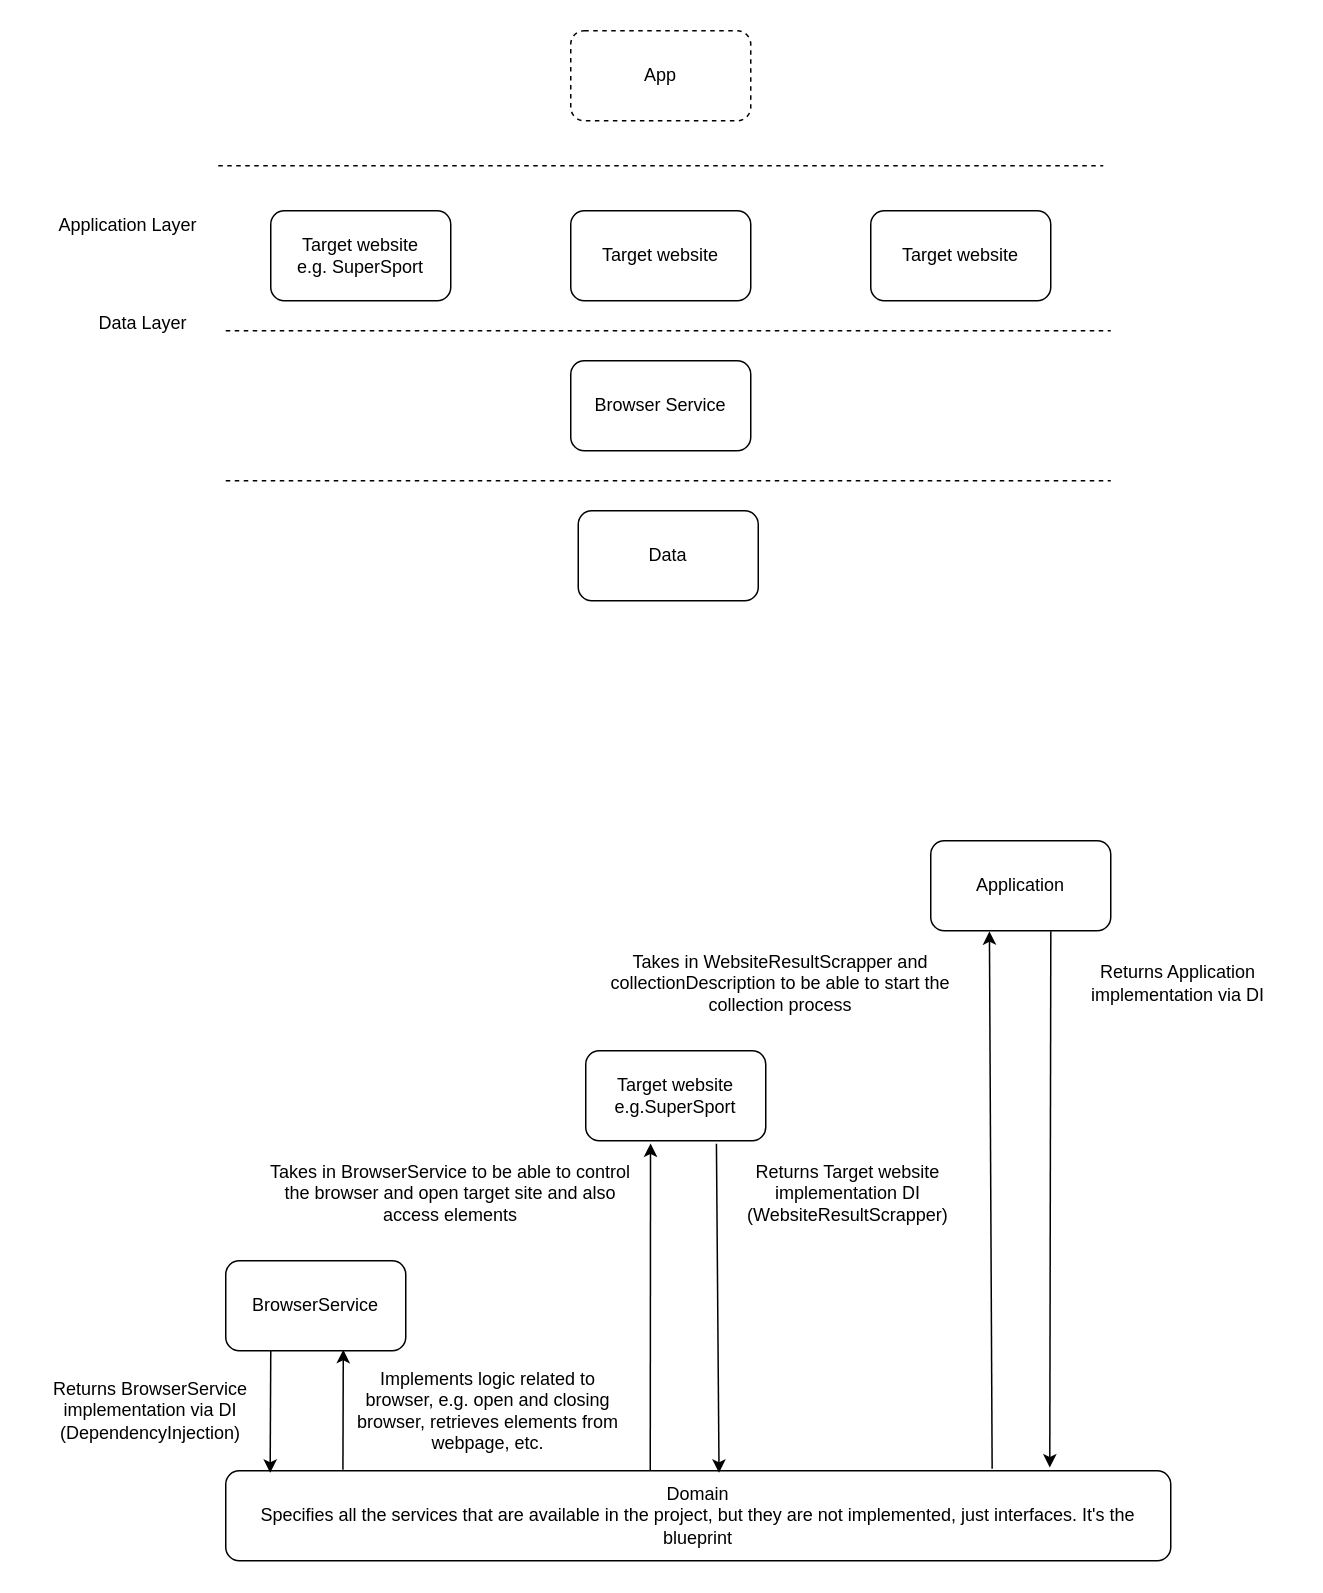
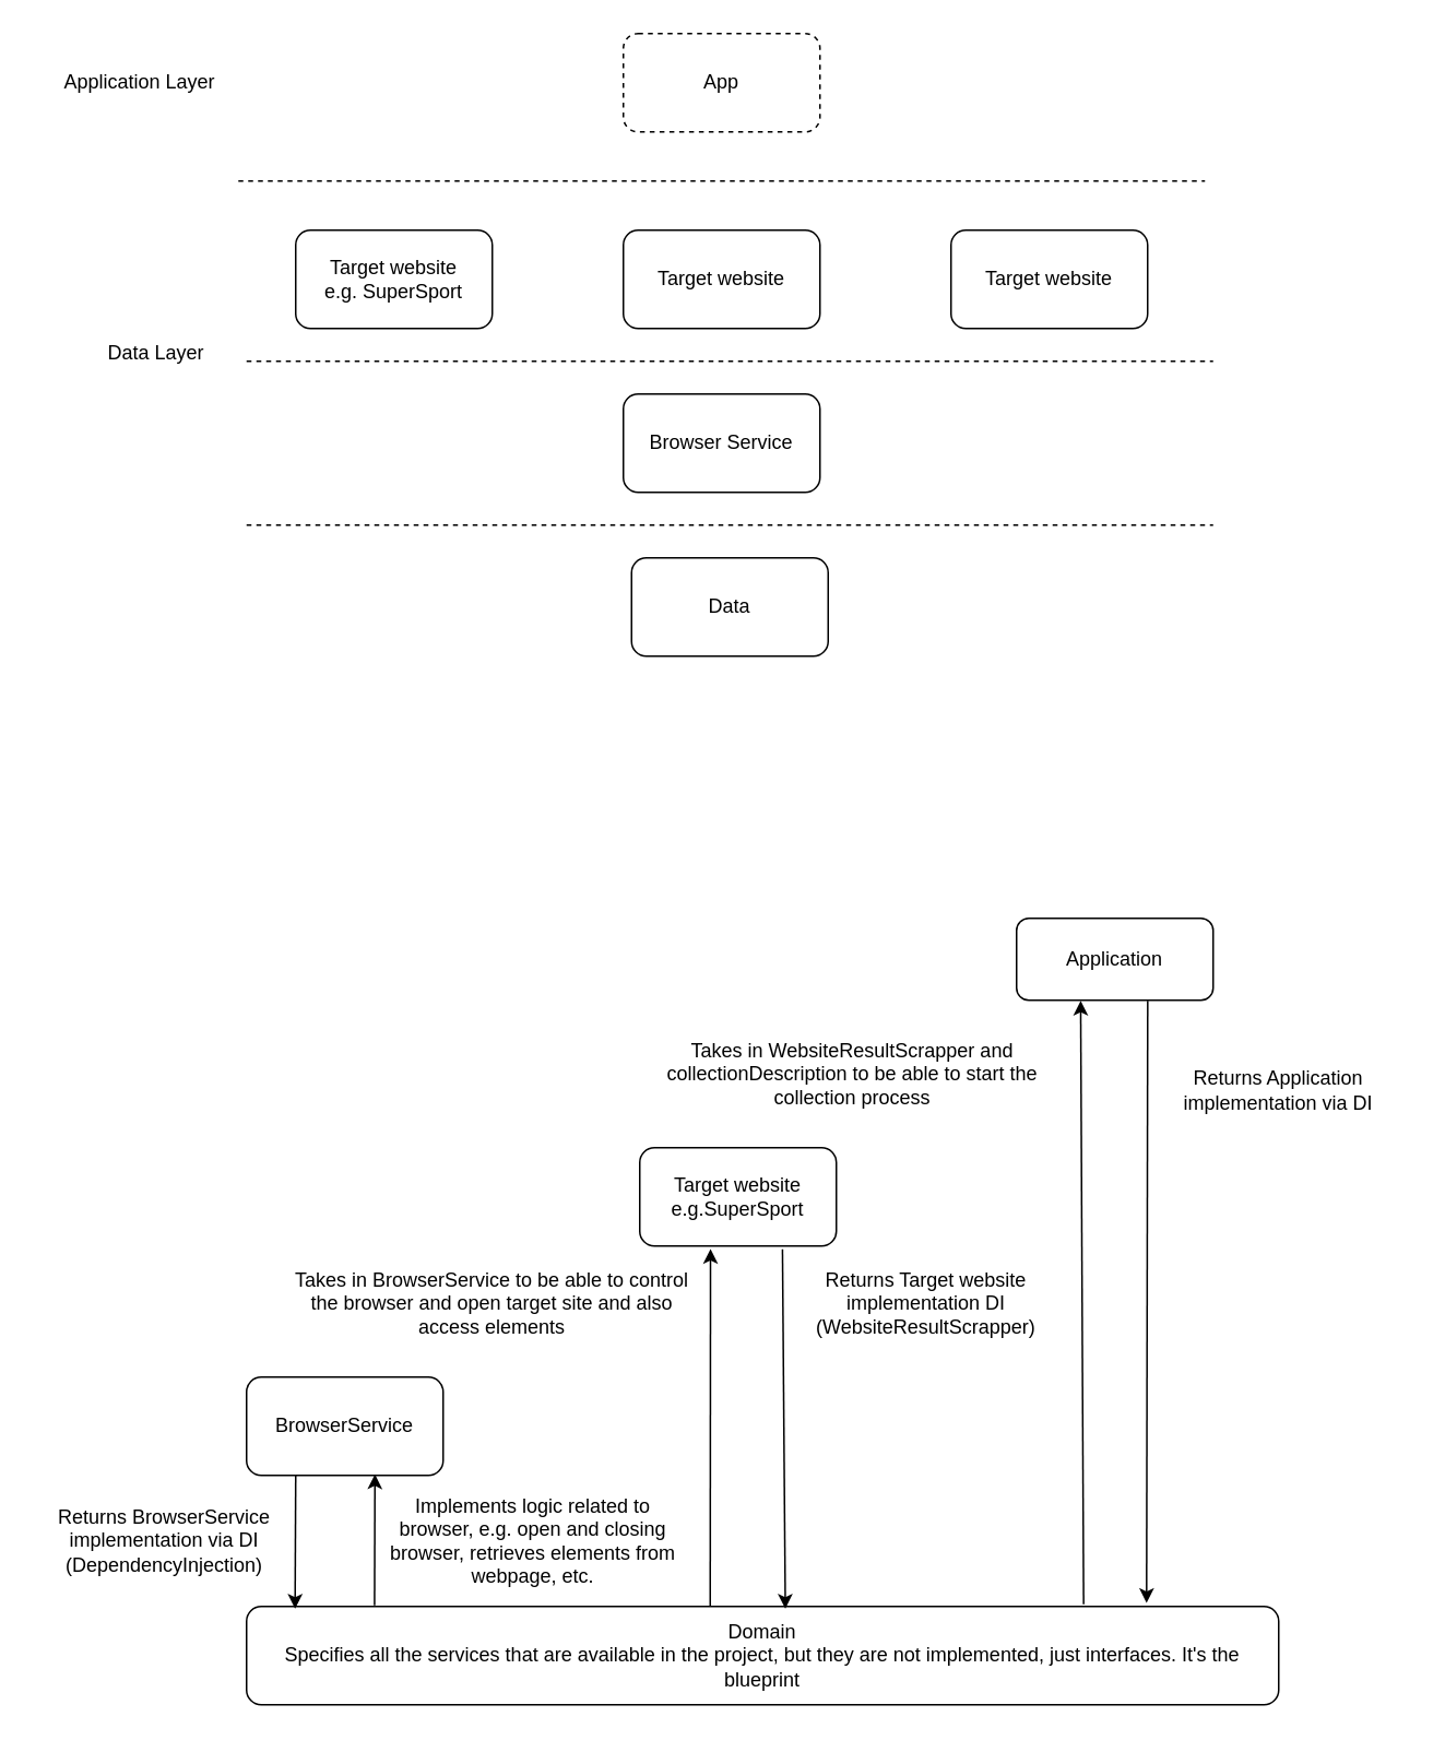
  <mxCell id="0" />
  <mxCell id="1" parent="0" />
  <mxCell id="2" value="Data" style="rounded=1;whiteSpace=wrap;html=1;" vertex="1" parent="1"><mxGeometry x="385" y="340" width="120" height="60" as="geometry" /></mxCell>
  <mxCell id="3" value="" style="endArrow=none;dashed=1;html=1;rounded=0;" edge="1" parent="1"><mxGeometry width="50" height="50" relative="1" as="geometry"><mxPoint x="150" y="320" as="sourcePoint" /><mxPoint x="740" y="320" as="targetPoint" /></mxGeometry></mxCell>
  <mxCell id="4" value="Browser Service" style="rounded=1;whiteSpace=wrap;html=1;" vertex="1" parent="1"><mxGeometry x="380" y="240" width="120" height="60" as="geometry" /></mxCell>
  <mxCell id="5" value="" style="endArrow=none;dashed=1;html=1;rounded=0;" edge="1" parent="1"><mxGeometry width="50" height="50" relative="1" as="geometry"><mxPoint x="150" y="220" as="sourcePoint" /><mxPoint x="740" y="220" as="targetPoint" /></mxGeometry></mxCell>
  <mxCell id="6" value="Target website&lt;br&gt;e.g. SuperSport" style="rounded=1;whiteSpace=wrap;html=1;" vertex="1" parent="1"><mxGeometry x="180" y="140" width="120" height="60" as="geometry" /></mxCell>
  <mxCell id="7" value="Target website" style="rounded=1;whiteSpace=wrap;html=1;" vertex="1" parent="1"><mxGeometry x="380" y="140" width="120" height="60" as="geometry" /></mxCell>
  <mxCell id="8" value="Target website" style="rounded=1;whiteSpace=wrap;html=1;" vertex="1" parent="1"><mxGeometry x="580" y="140" width="120" height="60" as="geometry" /></mxCell>
  <mxCell id="9" value="" style="endArrow=none;dashed=1;html=1;rounded=0;" edge="1" parent="1"><mxGeometry width="50" height="50" relative="1" as="geometry"><mxPoint x="145" y="110" as="sourcePoint" /><mxPoint x="735" y="110" as="targetPoint" /></mxGeometry></mxCell>
  <mxCell id="10" value="App" style="rounded=1;whiteSpace=wrap;html=1;dashed=1;" vertex="1" parent="1"><mxGeometry x="380" y="20" width="120" height="60" as="geometry" /></mxCell>
  <mxCell id="11" value="Data Layer" style="text;html=1;strokeColor=none;fillColor=none;align=center;verticalAlign=middle;whiteSpace=wrap;rounded=0;" vertex="1" parent="1"><mxGeometry x="40" y="200" width="110" height="30" as="geometry" /></mxCell>
- <mxCell id="12" value="Application Layer" style="text;html=1;strokeColor=none;fillColor=none;align=center;verticalAlign=middle;whiteSpace=wrap;rounded=0;" vertex="1" parent="1"><mxGeometry x="30" y="135" width="110" height="30" as="geometry" /></mxCell>
+ <mxCell id="12" value="Application Layer" style="text;html=1;strokeColor=none;fillColor=none;align=center;verticalAlign=middle;whiteSpace=wrap;rounded=0;" vertex="1" parent="1"><mxGeometry x="30" y="35" width="110" height="30" as="geometry" /></mxCell>
  <mxCell id="13" value="Domain&lt;br&gt;Specifies all the services that are available in the project, but they are not implemented, just interfaces. It's the blueprint" style="rounded=1;whiteSpace=wrap;html=1;" vertex="1" parent="1"><mxGeometry x="150" y="980" width="630" height="60" as="geometry" /></mxCell>
  <mxCell id="14" value="BrowserService" style="rounded=1;whiteSpace=wrap;html=1;" vertex="1" parent="1"><mxGeometry x="150" y="840" width="120" height="60" as="geometry" /></mxCell>
  <mxCell id="15" value="" style="endArrow=classic;html=1;rounded=0;exitX=0.25;exitY=1;exitDx=0;exitDy=0;entryX=0.047;entryY=0.023;entryDx=0;entryDy=0;entryPerimeter=0;" edge="1" parent="1" source="14" target="13"><mxGeometry width="50" height="50" relative="1" as="geometry"><mxPoint x="400" y="990" as="sourcePoint" /><mxPoint x="450" y="940" as="targetPoint" /></mxGeometry></mxCell>
  <mxCell id="16" value="" style="endArrow=classic;html=1;rounded=0;exitX=0.124;exitY=-0.011;exitDx=0;exitDy=0;exitPerimeter=0;entryX=0.653;entryY=0.989;entryDx=0;entryDy=0;entryPerimeter=0;" edge="1" parent="1" source="13" target="14"><mxGeometry width="50" height="50" relative="1" as="geometry"><mxPoint x="400" y="850" as="sourcePoint" /><mxPoint x="450" y="800" as="targetPoint" /></mxGeometry></mxCell>
  <mxCell id="17" value="Implements logic related to browser, e.g. open and closing browser, retrieves elements from webpage, etc." style="text;html=1;strokeColor=none;fillColor=none;align=center;verticalAlign=middle;whiteSpace=wrap;rounded=0;" vertex="1" parent="1"><mxGeometry x="230" y="910" width="190" height="60" as="geometry" /></mxCell>
  <mxCell id="18" value="Returns BrowserService implementation via DI (DependencyInjection)" style="text;html=1;strokeColor=none;fillColor=none;align=center;verticalAlign=middle;whiteSpace=wrap;rounded=0;" vertex="1" parent="1"><mxGeometry y="915" width="160" height="50" as="geometry" x="20" /></mxCell>
  <mxCell id="19" value="Target website&lt;br&gt;e.g.SuperSport" style="rounded=1;whiteSpace=wrap;html=1;" vertex="1" parent="1"><mxGeometry x="390" y="700" width="120" height="60" as="geometry" /></mxCell>
  <mxCell id="20" value="" style="endArrow=classic;html=1;rounded=0;entryX=0.36;entryY=1.03;entryDx=0;entryDy=0;entryPerimeter=0;" edge="1" parent="1" target="19"><mxGeometry width="50" height="50" relative="1" as="geometry"><mxPoint x="433" y="980" as="sourcePoint" /><mxPoint x="260" y="850" as="targetPoint" /></mxGeometry></mxCell>
  <mxCell id="21" value="Takes in BrowserService to be able to control the browser and open target site and also access elements" style="text;html=1;strokeColor=none;fillColor=none;align=center;verticalAlign=middle;whiteSpace=wrap;rounded=0;" vertex="1" parent="1"><mxGeometry x="170" y="770" width="260" height="50" as="geometry" /></mxCell>
  <mxCell id="22" value="" style="endArrow=classic;html=1;rounded=0;exitX=0.726;exitY=1.033;exitDx=0;exitDy=0;exitPerimeter=0;entryX=0.522;entryY=0.023;entryDx=0;entryDy=0;entryPerimeter=0;" edge="1" parent="1" source="19" target="13"><mxGeometry width="50" height="50" relative="1" as="geometry"><mxPoint x="430" y="860" as="sourcePoint" /><mxPoint x="480" y="810" as="targetPoint" /></mxGeometry></mxCell>
  <mxCell id="23" value="Returns Target website implementation DI (WebsiteResultScrapper)" style="text;html=1;strokeColor=none;fillColor=none;align=center;verticalAlign=middle;whiteSpace=wrap;rounded=0;" vertex="1" parent="1"><mxGeometry x="480" y="770" width="170" height="50" as="geometry" /></mxCell>
- <mxCell id="24" value="Application" style="rounded=1;whiteSpace=wrap;html=1;" vertex="1" parent="1"><mxGeometry x="620" y="560" width="120" height="60" as="geometry" /></mxCell>
+ <mxCell id="24" value="Application" style="rounded=1;whiteSpace=wrap;html=1;" vertex="1" parent="1"><mxGeometry x="620" y="560" width="120" height="50" as="geometry" /></mxCell>
  <mxCell id="25" value="" style="endArrow=classic;html=1;rounded=0;exitX=0.811;exitY=-0.022;exitDx=0;exitDy=0;exitPerimeter=0;entryX=0.326;entryY=1.006;entryDx=0;entryDy=0;entryPerimeter=0;" edge="1" parent="1" source="13" target="24"><mxGeometry width="50" height="50" relative="1" as="geometry"><mxPoint x="580" y="770" as="sourcePoint" /><mxPoint x="630" y="720" as="targetPoint" /></mxGeometry></mxCell>
  <mxCell id="26" value="" style="endArrow=classic;html=1;rounded=0;exitX=0.667;exitY=1.006;exitDx=0;exitDy=0;exitPerimeter=0;entryX=0.872;entryY=-0.036;entryDx=0;entryDy=0;entryPerimeter=0;" edge="1" parent="1" source="24" target="13"><mxGeometry width="50" height="50" relative="1" as="geometry"><mxPoint x="670.93" y="988.68" as="sourcePoint" /><mxPoint x="800" y="870" as="targetPoint" /></mxGeometry></mxCell>
  <mxCell id="27" value="Takes in WebsiteResultScrapper and collectionDescription to be able to start the collection process" style="text;html=1;strokeColor=none;fillColor=none;align=center;verticalAlign=middle;whiteSpace=wrap;rounded=0;" vertex="1" parent="1"><mxGeometry x="385" y="630" width="270" height="50" as="geometry" /></mxCell>
- <mxCell id="28" value="Returns Application implementation via DI" style="text;html=1;strokeColor=none;fillColor=none;align=center;verticalAlign=middle;whiteSpace=wrap;rounded=0;" vertex="1" parent="1"><mxGeometry x="710" y="640" width="150" height="30" as="geometry" /></mxCell>
+ <mxCell id="28" value="Returns Application implementation via DI" style="text;html=1;strokeColor=none;fillColor=none;align=center;verticalAlign=middle;whiteSpace=wrap;rounded=0;" vertex="1" parent="1"><mxGeometry x="705" y="650" width="150" height="30" as="geometry" /></mxCell>
